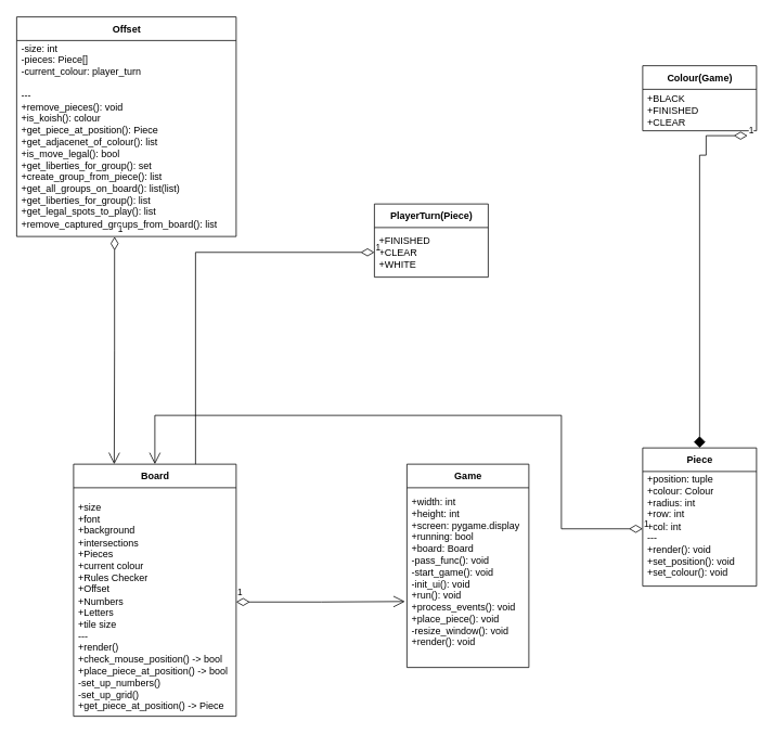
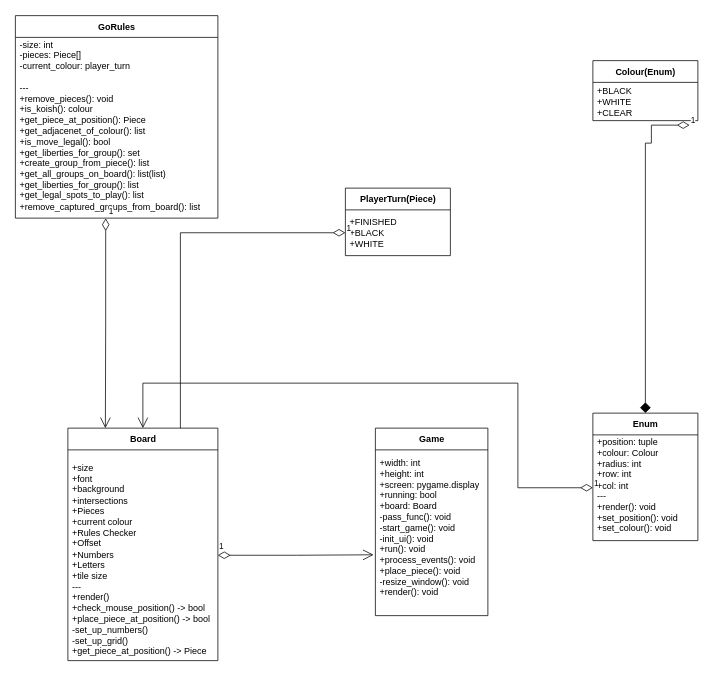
  <mxCell id="0" />
  <mxCell id="1" parent="0" />
  <mxCell id="2" value="&lt;div&gt;Board&lt;/div&gt;" style="swimlane;fontStyle=1;align=center;verticalAlign=middle;childLayout=stackLayout;horizontal=1;startSize=29;horizontalStack=0;resizeParent=1;resizeParentMax=0;resizeLast=0;collapsible=0;marginBottom=0;html=1;" vertex="1" parent="1"><mxGeometry x="90" y="570" width="200" height="310" as="geometry" /></mxCell>
  <mxCell id="3" value="&lt;br&gt;&lt;div&gt;+size&lt;/div&gt;&lt;div&gt;+font&lt;/div&gt;&lt;div&gt;+background&lt;/div&gt;&lt;div&gt;+intersections&lt;/div&gt;&lt;div&gt;+Pieces&lt;/div&gt;&lt;div&gt;+current colour&lt;/div&gt;&lt;div&gt;+Rules Checker&lt;/div&gt;&lt;div&gt;+Offset&lt;/div&gt;&lt;div&gt;+Numbers&lt;/div&gt;&lt;div&gt;+Letters&lt;/div&gt;&lt;div&gt;+tile size&lt;/div&gt;&lt;div&gt;---&lt;/div&gt;&lt;div&gt;+render()&lt;/div&gt;&lt;div&gt;+check_mouse_position() -&amp;gt; bool&lt;/div&gt;&lt;div&gt;+place_piece_at_position() -&amp;gt; bool&lt;/div&gt;&lt;div&gt;-set_up_numbers()&lt;/div&gt;&lt;div&gt;-set_up_grid()&lt;/div&gt;&lt;div&gt;+get_piece_at_position() -&amp;gt; Piece&lt;br&gt;&lt;/div&gt;&lt;div&gt;&lt;br&gt;&lt;/div&gt;&lt;div&gt;&lt;br&gt;&lt;/div&gt;&lt;div&gt;&lt;br&gt;&lt;/div&gt;" style="text;html=1;strokeColor=none;fillColor=none;align=left;verticalAlign=middle;spacingLeft=4;spacingRight=4;overflow=hidden;rotatable=0;points=[[0,0.5],[1,0.5]];portConstraint=eastwest;" vertex="1" parent="2"><mxGeometry y="29" width="200" height="281" as="geometry" /></mxCell>
- <mxCell id="4" value="Offset" style="swimlane;fontStyle=1;align=center;verticalAlign=middle;childLayout=stackLayout;horizontal=1;startSize=29;horizontalStack=0;resizeParent=1;resizeParentMax=0;resizeLast=0;collapsible=0;marginBottom=0;html=1;" vertex="1" parent="1"><mxGeometry x="20" width="270" height="270" as="geometry" y="20" /></mxCell>
+ <mxCell id="4" value="GoRules" style="swimlane;fontStyle=1;align=center;verticalAlign=middle;childLayout=stackLayout;horizontal=1;startSize=29;horizontalStack=0;resizeParent=1;resizeParentMax=0;resizeLast=0;collapsible=0;marginBottom=0;html=1;" vertex="1" parent="1"><mxGeometry x="20" width="270" height="270" as="geometry" y="20" /></mxCell>
  <mxCell id="5" value="&lt;div&gt;-size: int&lt;br&gt;&lt;/div&gt;&lt;div&gt;-pieces: Piece[]&lt;/div&gt;&lt;div&gt;-current_colour: player_turn&lt;br&gt;&lt;/div&gt;&lt;div&gt;&lt;br&gt;&lt;/div&gt;&lt;div&gt;---&lt;/div&gt;&lt;div&gt;+remove_pieces(): void&lt;br&gt;&lt;/div&gt;&lt;div&gt;+is_koish(): colour&lt;/div&gt;&lt;div&gt;+get_piece_at_position(): Piece&lt;/div&gt;&lt;div&gt;+get_adjacenet_of_colour(): list&lt;/div&gt;&lt;div&gt;+is_move_legal(): bool&lt;/div&gt;&lt;div&gt;+get_liberties_for_group(): set&lt;/div&gt;&lt;div&gt;+create_group_from_piece(): list&lt;/div&gt;&lt;div&gt;+get_all_groups_on_board(): list(list)&lt;br&gt;&lt;/div&gt;&lt;div&gt;+get_liberties_for_group(): list&lt;/div&gt;&lt;div&gt;+get_legal_spots_to_play(): list&lt;/div&gt;&lt;div&gt;+remove_captured_groups_from_board(): list&lt;br&gt;&lt;/div&gt;&lt;div&gt;&lt;br&gt;&lt;/div&gt;&lt;div&gt;&lt;br&gt;&lt;/div&gt;&lt;div&gt;&lt;br&gt;&lt;/div&gt;" style="text;html=1;strokeColor=none;fillColor=none;align=left;verticalAlign=middle;spacingLeft=4;spacingRight=4;overflow=hidden;rotatable=0;points=[[0,0.5],[1,0.5]];portConstraint=eastwest;" vertex="1" parent="4"><mxGeometry y="29" width="270" height="241" as="geometry" /></mxCell>
  <mxCell id="6" value="&lt;div&gt;PlayerTurn(Piece)&lt;/div&gt;" style="swimlane;fontStyle=1;align=center;verticalAlign=middle;childLayout=stackLayout;horizontal=1;startSize=29;horizontalStack=0;resizeParent=1;resizeParentMax=0;resizeLast=0;collapsible=0;marginBottom=0;html=1;" vertex="1" parent="1"><mxGeometry x="460" y="250" width="140" height="90" as="geometry" /></mxCell>
- <mxCell id="7" value="&lt;div&gt;+FINISHED&lt;/div&gt;&lt;div&gt;+CLEAR&lt;/div&gt;&lt;div&gt;+WHITE&lt;br&gt;&lt;/div&gt;" style="text;html=1;strokeColor=none;fillColor=none;align=left;verticalAlign=middle;spacingLeft=4;spacingRight=4;overflow=hidden;rotatable=0;points=[[0,0.5],[1,0.5]];portConstraint=eastwest;" vertex="1" parent="6"><mxGeometry y="29" width="140" height="61" as="geometry" /></mxCell>
- <mxCell id="8" value="Piece" style="swimlane;fontStyle=1;align=center;verticalAlign=middle;childLayout=stackLayout;horizontal=1;startSize=29;horizontalStack=0;resizeParent=1;resizeParentMax=0;resizeLast=0;collapsible=0;marginBottom=0;html=1;" vertex="1" parent="1"><mxGeometry x="790" y="550" width="140" height="170" as="geometry" /></mxCell>
+ <mxCell id="7" value="&lt;div&gt;+FINISHED&lt;/div&gt;&lt;div&gt;+BLACK&lt;/div&gt;&lt;div&gt;+WHITE&lt;br&gt;&lt;/div&gt;" style="text;html=1;strokeColor=none;fillColor=none;align=left;verticalAlign=middle;spacingLeft=4;spacingRight=4;overflow=hidden;rotatable=0;points=[[0,0.5],[1,0.5]];portConstraint=eastwest;" vertex="1" parent="6"><mxGeometry y="29" width="140" height="61" as="geometry" /></mxCell>
+ <mxCell id="8" value="Enum" style="swimlane;fontStyle=1;align=center;verticalAlign=middle;childLayout=stackLayout;horizontal=1;startSize=29;horizontalStack=0;resizeParent=1;resizeParentMax=0;resizeLast=0;collapsible=0;marginBottom=0;html=1;" vertex="1" parent="1"><mxGeometry x="790" y="550" width="140" height="170" as="geometry" /></mxCell>
  <mxCell id="9" value="&lt;div&gt;+position: tuple&lt;/div&gt;&lt;div&gt;+colour: Colour&lt;/div&gt;&lt;div&gt;+radius: int&lt;br&gt;&lt;/div&gt;&lt;div&gt;+row: int&lt;/div&gt;&lt;div&gt;+col: int&lt;/div&gt;&lt;div&gt;---&lt;/div&gt;&lt;div&gt;+render(): void&lt;/div&gt;&lt;div&gt;+set_position(): void&lt;/div&gt;&lt;div&gt;+set_colour(): void&lt;br&gt;&lt;/div&gt;&lt;div&gt;&lt;br&gt;&lt;/div&gt;" style="text;html=1;strokeColor=none;fillColor=none;align=left;verticalAlign=middle;spacingLeft=4;spacingRight=4;overflow=hidden;rotatable=0;points=[[0,0.5],[1,0.5]];portConstraint=eastwest;" vertex="1" parent="8"><mxGeometry y="29" width="140" height="141" as="geometry" /></mxCell>
- <mxCell id="10" value="Colour(Game)" style="swimlane;fontStyle=1;align=center;verticalAlign=middle;childLayout=stackLayout;horizontal=1;startSize=29;horizontalStack=0;resizeParent=1;resizeParentMax=0;resizeLast=0;collapsible=0;marginBottom=0;html=1;" vertex="1" parent="1"><mxGeometry x="790" y="80" width="140" height="80" as="geometry" /></mxCell>
- <mxCell id="11" value="&lt;div&gt;+BLACK&lt;/div&gt;&lt;div&gt;+FINISHED&lt;/div&gt;&lt;div&gt;+CLEAR&lt;br&gt;&lt;/div&gt;" style="text;html=1;strokeColor=none;fillColor=none;align=left;verticalAlign=middle;spacingLeft=4;spacingRight=4;overflow=hidden;rotatable=0;points=[[0,0.5],[1,0.5]];portConstraint=eastwest;" vertex="1" parent="10"><mxGeometry y="29" width="140" height="51" as="geometry" /></mxCell>
+ <mxCell id="10" value="Colour(Enum)" style="swimlane;fontStyle=1;align=center;verticalAlign=middle;childLayout=stackLayout;horizontal=1;startSize=29;horizontalStack=0;resizeParent=1;resizeParentMax=0;resizeLast=0;collapsible=0;marginBottom=0;html=1;" vertex="1" parent="1"><mxGeometry x="790" y="80" width="140" height="80" as="geometry" /></mxCell>
+ <mxCell id="11" value="&lt;div&gt;+BLACK&lt;/div&gt;&lt;div&gt;+WHITE&lt;/div&gt;&lt;div&gt;+CLEAR&lt;br&gt;&lt;/div&gt;" style="text;html=1;strokeColor=none;fillColor=none;align=left;verticalAlign=middle;spacingLeft=4;spacingRight=4;overflow=hidden;rotatable=0;points=[[0,0.5],[1,0.5]];portConstraint=eastwest;" vertex="1" parent="10"><mxGeometry y="29" width="140" height="51" as="geometry" /></mxCell>
  <mxCell id="12" value="Game" style="swimlane;fontStyle=1;align=center;verticalAlign=middle;childLayout=stackLayout;horizontal=1;startSize=29;horizontalStack=0;resizeParent=1;resizeParentMax=0;resizeLast=0;collapsible=0;marginBottom=0;html=1;" vertex="1" parent="1"><mxGeometry x="500" y="570" width="150" height="250" as="geometry" /></mxCell>
  <mxCell id="13" value="&lt;div&gt;+width: int&lt;/div&gt;&lt;div&gt;+height: int&lt;/div&gt;&lt;div&gt;+screen: pygame.display&lt;/div&gt;&lt;div&gt;+running: bool&lt;/div&gt;&lt;div&gt;+board: Board&lt;/div&gt;&lt;div&gt;-pass_func(): void&lt;/div&gt;&lt;div&gt;-start_game(): void&lt;/div&gt;&lt;div&gt;-init_ui(): void&lt;/div&gt;&lt;div&gt;+run(): void&lt;/div&gt;&lt;div&gt;+process_events(): void&lt;/div&gt;&lt;div&gt;+place_piece(): void&lt;/div&gt;&lt;div&gt;-resize_window(): void&lt;/div&gt;&lt;div&gt;+render(): void&lt;br&gt;&lt;/div&gt;&lt;div&gt;&lt;br&gt;&lt;/div&gt;" style="text;html=1;strokeColor=none;fillColor=none;align=left;verticalAlign=middle;spacingLeft=4;spacingRight=4;overflow=hidden;rotatable=0;points=[[0,0.5],[1,0.5]];portConstraint=eastwest;" vertex="1" parent="12"><mxGeometry y="29" width="150" height="221" as="geometry" /></mxCell>
  <mxCell id="14" value="1" style="endArrow=open;html=1;endSize=12;startArrow=diamondThin;startSize=14;startFill=0;edgeStyle=orthogonalEdgeStyle;align=left;verticalAlign=bottom;rounded=0;entryX=-0.016;entryY=0.633;entryDx=0;entryDy=0;entryPerimeter=0;" edge="1" parent="1" source="3" target="13"><mxGeometry x="-1" y="3" relative="1" as="geometry"><mxPoint x="190" y="530" as="sourcePoint" /><mxPoint x="350" y="530" as="targetPoint" /></mxGeometry></mxCell>
  <mxCell id="15" value="1" style="endArrow=open;html=1;endSize=12;startArrow=diamondThin;startSize=14;startFill=0;edgeStyle=orthogonalEdgeStyle;align=left;verticalAlign=bottom;rounded=0;exitX=0;exitY=0.5;exitDx=0;exitDy=0;entryX=0.5;entryY=0;entryDx=0;entryDy=0;" edge="1" parent="1" source="9" target="2"><mxGeometry x="-1" y="3" relative="1" as="geometry"><mxPoint x="190" y="530" as="sourcePoint" /><mxPoint x="350" y="530" as="targetPoint" /><Array as="points"><mxPoint x="690" y="649" /><mxPoint x="690" y="510" /><mxPoint x="190" y="510" /></Array></mxGeometry></mxCell>
  <mxCell id="16" value="1" style="endArrow=diamond;html=1;endSize=12;startArrow=diamondThin;startSize=14;startFill=0;edgeStyle=orthogonalEdgeStyle;align=left;verticalAlign=bottom;rounded=0;exitX=0.921;exitY=1.118;exitDx=0;exitDy=0;exitPerimeter=0;entryX=0.5;entryY=0;entryDx=0;entryDy=0;" edge="1" parent="1" source="11" target="8"><mxGeometry x="-1" y="3" relative="1" as="geometry"><mxPoint x="190" y="530" as="sourcePoint" /><mxPoint x="350" y="530" as="targetPoint" /><Array as="points"><mxPoint x="868" y="166" /><mxPoint x="868" y="190" /><mxPoint x="860" y="190" /></Array></mxGeometry></mxCell>
  <mxCell id="17" value="1" style="endArrow=open;html=1;endSize=12;startArrow=diamondThin;startSize=14;startFill=0;edgeStyle=orthogonalEdgeStyle;align=left;verticalAlign=bottom;rounded=0;exitX=0.446;exitY=1.001;exitDx=0;exitDy=0;exitPerimeter=0;entryX=0.25;entryY=0;entryDx=0;entryDy=0;" edge="1" parent="1" source="5" target="2"><mxGeometry x="-1" y="3" relative="1" as="geometry"><mxPoint x="190" y="530" as="sourcePoint" /><mxPoint x="350" y="530" as="targetPoint" /></mxGeometry></mxCell>
  <mxCell id="18" value="1" style="endArrow=none;html=1;endSize=12;startArrow=diamondThin;startSize=14;startFill=0;edgeStyle=orthogonalEdgeStyle;align=left;verticalAlign=bottom;rounded=0;entryX=0.75;entryY=0;entryDx=0;entryDy=0;" edge="1" parent="1" source="7" target="2"><mxGeometry x="-1" y="3" relative="1" as="geometry"><mxPoint x="190" y="530" as="sourcePoint" /><mxPoint x="350" y="530" as="targetPoint" /></mxGeometry></mxCell>
